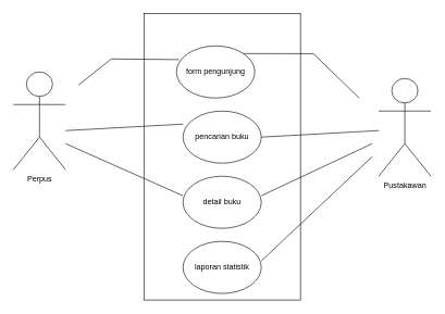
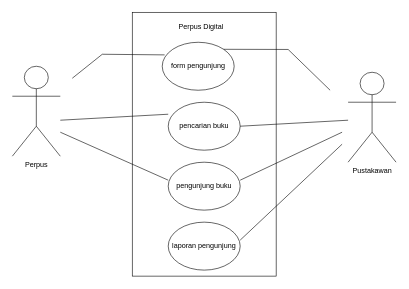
  <mxCell id="0" />
  <mxCell id="1" parent="0" />
  <mxCell id="2" value="Pustakawan" style="shape=umlActor;verticalLabelPosition=bottom;verticalAlign=top;html=1;outlineConnect=0;" vertex="1" parent="1"><mxGeometry x="580" y="120" width="80" height="150" as="geometry" /></mxCell>
  <mxCell id="3" value="" style="rounded=0;whiteSpace=wrap;html=1;" vertex="1" parent="1"><mxGeometry x="220" y="20" width="240" height="440" as="geometry" /></mxCell>
  <mxCell id="4" value="form pengunjung" style="ellipse;whiteSpace=wrap;html=1;" vertex="1" parent="1"><mxGeometry x="270" y="70" width="120" height="80" as="geometry" /></mxCell>
  <mxCell id="5" value="pencarian buku" style="ellipse;whiteSpace=wrap;html=1;" vertex="1" parent="1"><mxGeometry x="280" y="170" width="120" height="80" as="geometry" /></mxCell>
- <mxCell id="6" value="detail buku" style="ellipse;whiteSpace=wrap;html=1;" vertex="1" parent="1"><mxGeometry x="280" y="270" width="120" height="80" as="geometry" /></mxCell>
- <mxCell id="7" value="laporan statistik" style="ellipse;whiteSpace=wrap;html=1;" vertex="1" parent="1"><mxGeometry x="280" y="370" width="120" height="80" as="geometry" /></mxCell>
+ <mxCell id="6" value="pengunjung buku" style="ellipse;whiteSpace=wrap;html=1;" vertex="1" parent="1"><mxGeometry x="280" y="270" width="120" height="80" as="geometry" /></mxCell>
+ <mxCell id="7" value="laporan pengunjung" style="ellipse;whiteSpace=wrap;html=1;" vertex="1" parent="1"><mxGeometry x="280" y="370" width="120" height="80" as="geometry" /></mxCell>
+ <mxCell id="8" value="Perpus Digital" style="text;html=1;strokeColor=none;fillColor=none;align=center;verticalAlign=middle;whiteSpace=wrap;rounded=0;" vertex="1" parent="1"><mxGeometry x="290" y="30" width="90" height="30" as="geometry" /></mxCell>
  <mxCell id="9" value="Perpus" style="shape=umlActor;verticalLabelPosition=bottom;verticalAlign=top;html=1;outlineConnect=0;" vertex="1" parent="1"><mxGeometry x="20" y="110" width="80" height="150" as="geometry" /></mxCell>
  <mxCell id="10" value="" style="endArrow=none;html=1;rounded=0;entryX=0.033;entryY=0.263;entryDx=0;entryDy=0;entryPerimeter=0;" edge="1" parent="1" target="4"><mxGeometry width="50" height="50" relative="1" as="geometry"><mxPoint x="120" y="130" as="sourcePoint" /><mxPoint x="420" y="170" as="targetPoint" /><Array as="points"><mxPoint x="170" y="90" /></Array></mxGeometry></mxCell>
  <mxCell id="11" value="" style="endArrow=none;html=1;rounded=0;" edge="1" parent="1"><mxGeometry width="50" height="50" relative="1" as="geometry"><mxPoint x="100" y="200" as="sourcePoint" /><mxPoint x="280" y="190" as="targetPoint" /></mxGeometry></mxCell>
  <mxCell id="12" value="" style="endArrow=none;html=1;rounded=0;" edge="1" parent="1"><mxGeometry width="50" height="50" relative="1" as="geometry"><mxPoint x="100" y="220" as="sourcePoint" /><mxPoint x="280" y="300" as="targetPoint" /></mxGeometry></mxCell>
  <mxCell id="13" value="" style="endArrow=none;html=1;rounded=0;exitX=1;exitY=0;exitDx=0;exitDy=0;" edge="1" parent="1" source="4"><mxGeometry width="50" height="50" relative="1" as="geometry"><mxPoint x="470" y="120" as="sourcePoint" /><mxPoint x="550" y="150" as="targetPoint" /><Array as="points"><mxPoint x="480" y="82" /></Array></mxGeometry></mxCell>
  <mxCell id="14" value="" style="endArrow=none;html=1;rounded=0;" edge="1" parent="1"><mxGeometry width="50" height="50" relative="1" as="geometry"><mxPoint x="400" y="210" as="sourcePoint" /><mxPoint x="580" y="200" as="targetPoint" /></mxGeometry></mxCell>
  <mxCell id="15" value="" style="endArrow=none;html=1;rounded=0;" edge="1" parent="1"><mxGeometry width="50" height="50" relative="1" as="geometry"><mxPoint x="400" y="300" as="sourcePoint" /><mxPoint x="570" y="220" as="targetPoint" /></mxGeometry></mxCell>
  <mxCell id="16" value="" style="endArrow=none;html=1;rounded=0;" edge="1" parent="1"><mxGeometry width="50" height="50" relative="1" as="geometry"><mxPoint x="400" y="400" as="sourcePoint" /><mxPoint x="570" y="240" as="targetPoint" /></mxGeometry></mxCell>
